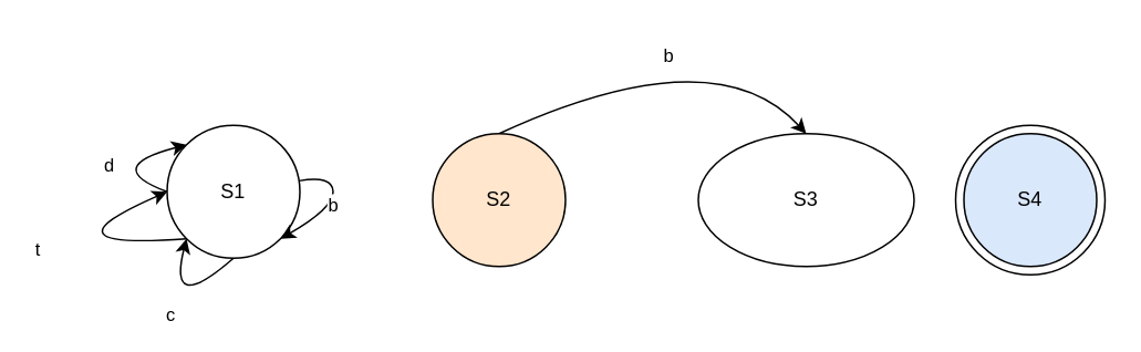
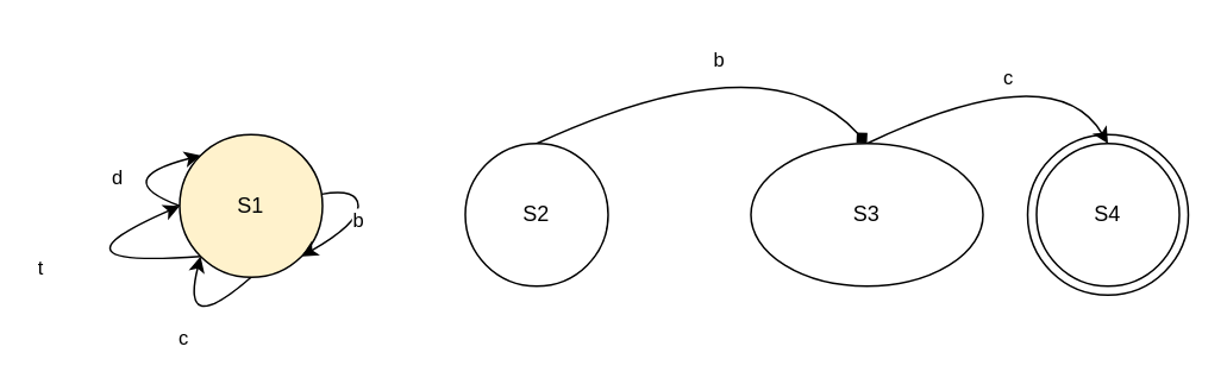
  <mxCell id="0" />
  <mxCell id="1" parent="0" />
- <mxCell id="2" value="S1" style="ellipse;whiteSpace=wrap;html=1;aspect=fixed;" vertex="1" parent="1"><mxGeometry x="100" y="75" width="80" height="80" as="geometry" /></mxCell>
- <mxCell id="3" value="b" style="edgeStyle=none;curved=1;html=1;entryX=0.5;entryY=0;entryDx=0;entryDy=0;exitX=0.5;exitY=0;exitDx=0;exitDy=0;" edge="1" parent="1" source="4" target="12"><mxGeometry relative="1" as="geometry"><Array as="points"><mxPoint x="430" y="20" /></Array></mxGeometry></mxCell>
- <mxCell id="4" value="S2" style="ellipse;whiteSpace=wrap;html=1;aspect=fixed;fillColor=#ffe6cc;" vertex="1" parent="1"><mxGeometry x="260" y="80" width="80" height="80" as="geometry" /></mxCell>
+ <mxCell id="2" value="S1" style="ellipse;whiteSpace=wrap;html=1;aspect=fixed;fillColor=#fff2cc;" vertex="1" parent="1"><mxGeometry x="100" y="75" width="80" height="80" as="geometry" /></mxCell>
+ <mxCell id="3" value="b" style="edgeStyle=none;curved=1;html=1;entryX=0.5;entryY=0;entryDx=0;entryDy=0;exitX=0.5;exitY=0;exitDx=0;exitDy=0;endArrow=diamond;" edge="1" parent="1" source="4" target="12"><mxGeometry relative="1" as="geometry"><Array as="points"><mxPoint x="430" y="20" /></Array></mxGeometry></mxCell>
+ <mxCell id="4" value="S2" style="ellipse;whiteSpace=wrap;html=1;aspect=fixed;" vertex="1" parent="1"><mxGeometry x="260" y="80" width="80" height="80" as="geometry" /></mxCell>
  <mxCell id="5" value="" style="ellipse;whiteSpace=wrap;html=1;aspect=fixed;" vertex="1" parent="1"><mxGeometry x="575" y="75" width="90" height="90" as="geometry" /></mxCell>
- <mxCell id="6" value="S4" style="ellipse;whiteSpace=wrap;html=1;aspect=fixed;fillColor=#dae8fc;" vertex="1" parent="1"><mxGeometry x="580" y="80" width="80" height="80" as="geometry" /></mxCell>
+ <mxCell id="6" value="S4" style="ellipse;whiteSpace=wrap;html=1;aspect=fixed;" vertex="1" parent="1"><mxGeometry x="580" y="80" width="80" height="80" as="geometry" /></mxCell>
  <mxCell id="7" value="b" style="edgeStyle=none;curved=1;html=1;entryX=1;entryY=1;entryDx=0;entryDy=0;" edge="1" parent="1" source="2" target="2"><mxGeometry relative="1" as="geometry" /></mxCell>
  <mxCell id="8" value="c" style="edgeStyle=none;curved=1;html=1;entryX=0;entryY=1;entryDx=0;entryDy=0;exitX=0.5;exitY=1;exitDx=0;exitDy=0;" edge="1" parent="1" source="2" target="2"><mxGeometry relative="1" as="geometry"><Array as="points"><mxPoint x="100" y="190" /></Array></mxGeometry></mxCell>
  <mxCell id="9" value="d" style="edgeStyle=none;curved=1;html=1;entryX=0;entryY=0;entryDx=0;entryDy=0;exitX=0;exitY=0.5;exitDx=0;exitDy=0;" edge="1" parent="1" source="2" target="2"><mxGeometry relative="1" as="geometry"><Array as="points"><mxPoint x="60" y="100" /></Array></mxGeometry></mxCell>
  <mxCell id="10" value="t" style="edgeStyle=none;curved=1;html=1;entryX=0;entryY=0.5;entryDx=0;entryDy=0;exitX=0;exitY=1;exitDx=0;exitDy=0;" edge="1" parent="1" source="2" target="2"><mxGeometry relative="1" as="geometry"><Array as="points"><mxPoint x="20" y="150" /></Array></mxGeometry></mxCell>
+ <mxCell id="11" value="c" style="edgeStyle=none;curved=1;html=1;entryX=0.5;entryY=0;entryDx=0;entryDy=0;exitX=0.5;exitY=0;exitDx=0;exitDy=0;" edge="1" parent="1" source="12" target="6"><mxGeometry relative="1" as="geometry"><Array as="points"><mxPoint x="590" y="30" /></Array></mxGeometry></mxCell>
  <mxCell id="12" value="S3" style="ellipse;whiteSpace=wrap;html=1;aspect=fixed;" vertex="1" parent="1"><mxGeometry x="420" y="80" width="130" height="80" as="geometry" /></mxCell>
